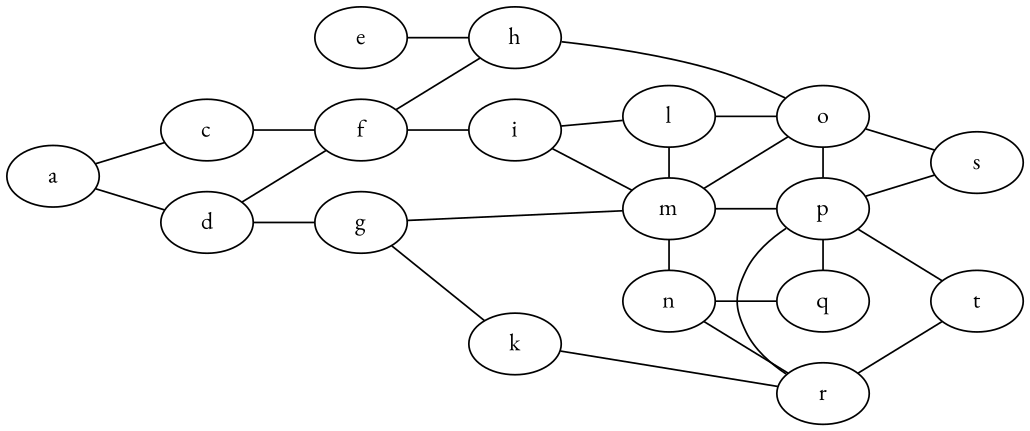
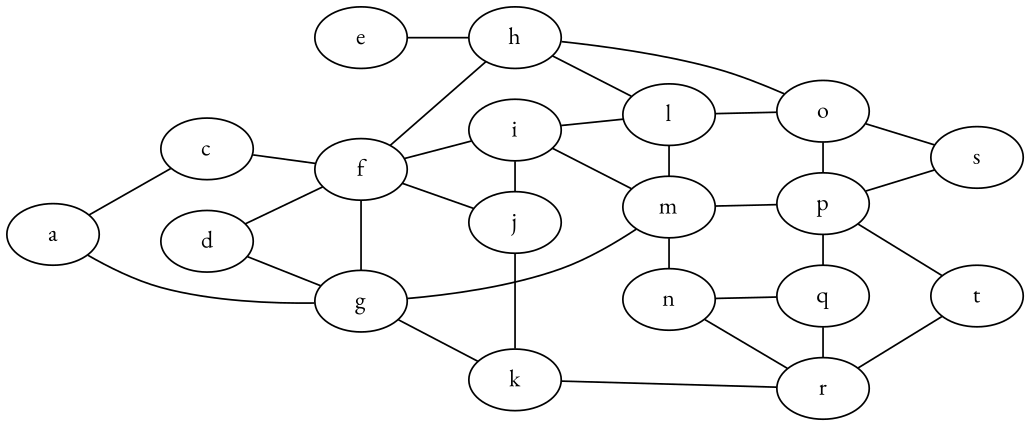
  graph {
    fontname="EB Garamond"
    rankdir=LR
    node [fontname="EB Garamond"]
    edge [fontname="EB Garamond"]
    c
    d
    e
    f
    g
    h
    i
+   j
    k
    l
    m
    n
    o
    r
    p
    q
    s
    t
    a
    subgraph sub_1 {
      rank=same
      c
      d
    }
    subgraph sub_2 {
      rank=same
      e
      f
      g
    }
    subgraph sub_3 {
      rank=same
      h
      i
+     j
      k
    }
    subgraph sub_4 {
      rank=same
      l
      m
      n
    }
    subgraph sub_5 {
      rank=same
      o
      r
      p
      q
    }
    subgraph sub_6 {
      rank=same
      s
      t
    }
    c -- f
    d -- f
    d -- g
    e -- h
+   f -- g
    f -- h
    f -- i
+   f -- j
    g -- k
    g -- m
+   h -- l
    h -- o
+   i -- j
    i -- l
    i -- m
+   j -- k
    k -- r
    l -- m
    l -- o
    m -- n
-   m -- o
    m -- p
    n -- r
    n -- q
    o -- p
    o -- s
    r -- t
    p -- q
    p -- s
    p -- t
-   p -- r
+   q -- r
    a -- c
-   a -- d
+   a -- g
  }
